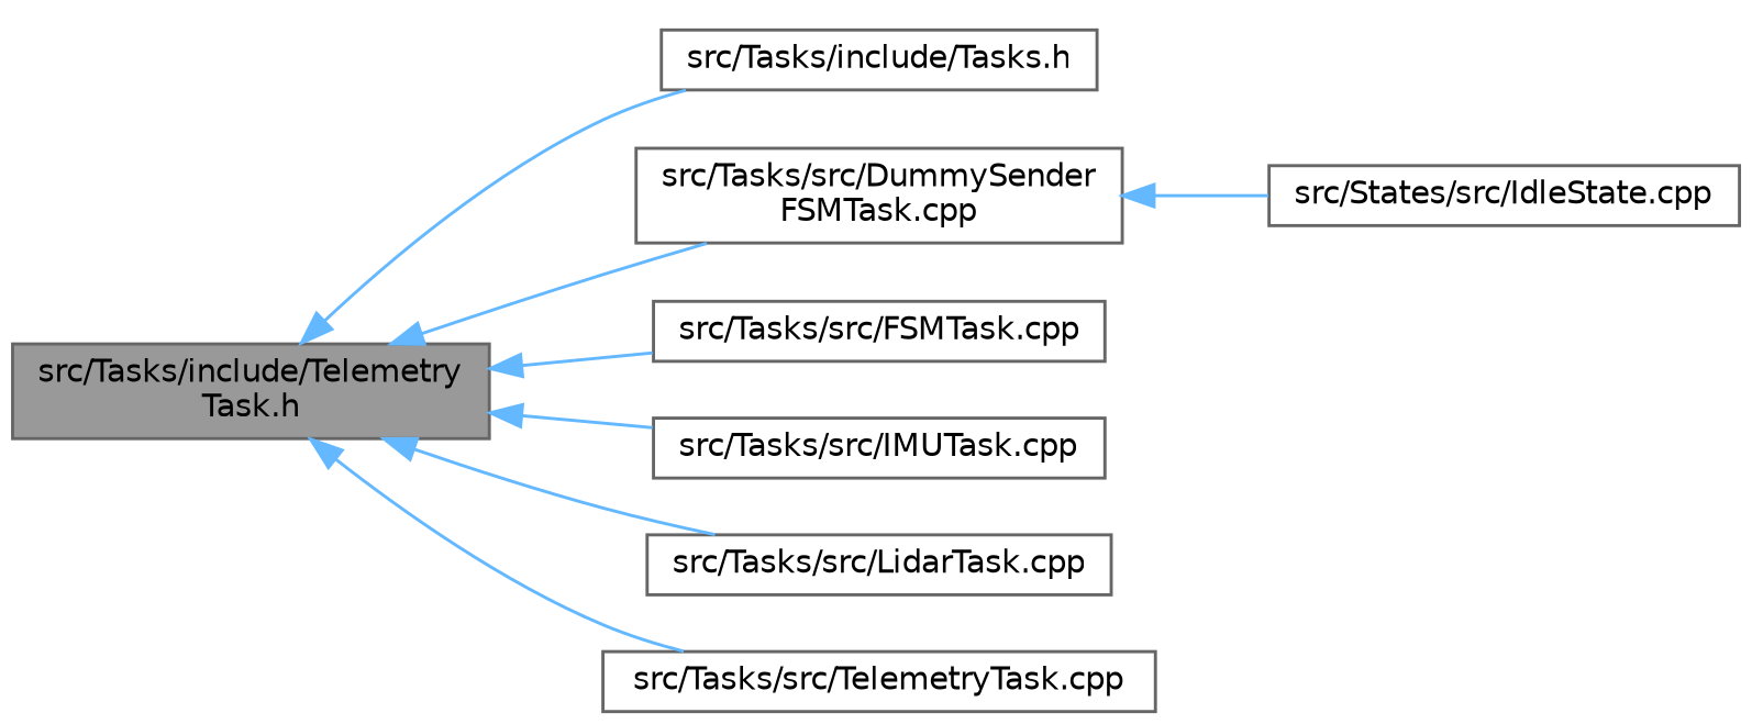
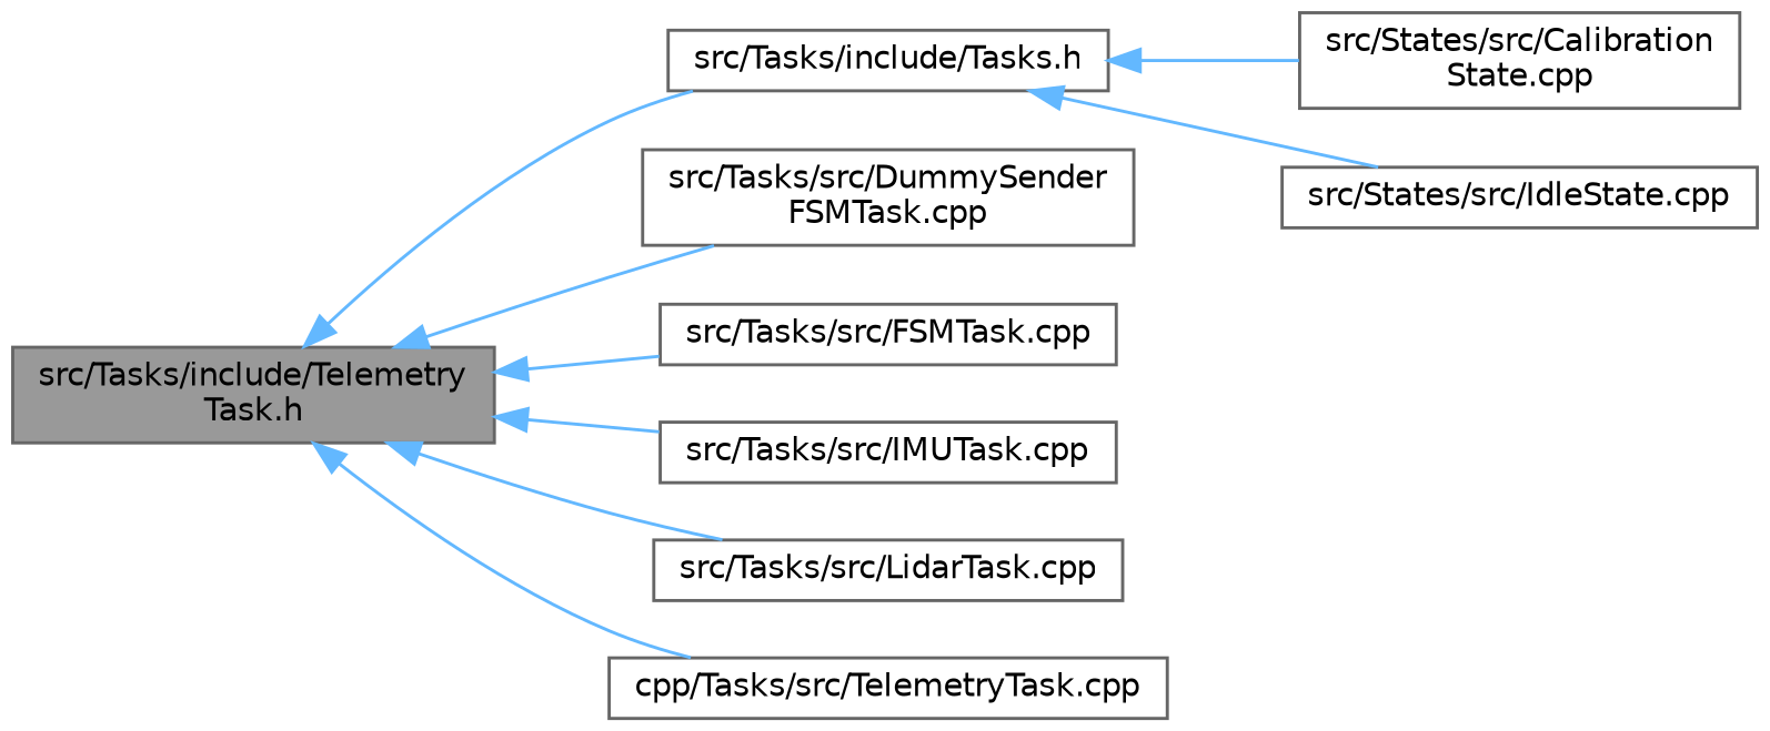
  digraph {
    rankdir=LR
    node [color=grey40 fillcolor=white fontname=Helvetica fontsize=10 shape=box style=filled]
    edge [color=steelblue1 dir=back fontname=Helvetica fontsize=10 labelfontname=Helvetica labelfontsize=10 style=solid]
    n1 [color=gray40 fillcolor=grey60 fontcolor=black height=0.2 label="src/Tasks/include/Telemetry\lTask.h" width=0.4]
    n2 [height=0.2 label="src/Tasks/include/Tasks.h" width=0.4]
    n3 [height=0.2 label="src/Tasks/src/DummySender\lFSMTask.cpp" width=0.4]
    n4 [height=0.2 label="src/Tasks/src/FSMTask.cpp" width=0.4]
    n5 [height=0.2 label="src/Tasks/src/IMUTask.cpp" width=0.4]
    n6 [height=0.2 label="src/Tasks/src/LidarTask.cpp" width=0.4]
-   n7 [height=0.2 label="src/Tasks/src/TelemetryTask.cpp" width=0.4]
+   n7 [height=0.2 label="cpp/Tasks/src/TelemetryTask.cpp" width=0.4]
+   n8 [height=0.2 label="src/States/src/Calibration\lState.cpp" width=0.4]
    n9 [height=0.2 label="src/States/src/IdleState.cpp" width=0.4]
    n1 -> n2
    n1 -> n3
    n1 -> n4
    n1 -> n5
    n1 -> n6
    n1 -> n7
-   n3 -> n9
+   n2 -> n8
+   n2 -> n9
  }
